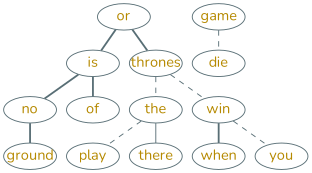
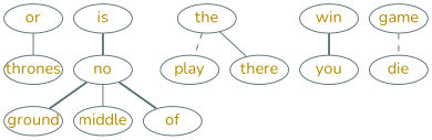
  digraph {
    fontname=Nunito
    nodesep=0.15
    rankdir=TB
    ranksep=0.3
    node [color="#586e75" fixedsize=true fontcolor="#b58900" fontname=Nunito fontsize=16 shape=ellipse]
    edge [arrowhead=none color="#586e75" fontcolor="#268bd2" fontname=Nunito fontsize=16 style=bold]
    or [height=0.4 width=0.8]
    is [height=0.4 width=0.8]
    thrones [height=0.4 width=0.8]
    no [height=0.4 width=0.8]
    the [height=0.4 width=0.8]
    win [height=0.4 width=0.8]
    game [height=0.4 width=0.8]
    die [height=0.4 width=0.8]
    ground [height=0.4 width=0.8]
+   middle [height=0.4 width=0.8]
    of [height=0.4 width=0.8]
    play [height=0.4 width=0.8]
    there [height=0.4 width=0.8]
-   when [height=0.4 width=0.8]
    you [height=0.4 width=0.8]
-   or -> is
-   or -> thrones
+   or -> thrones [style=solid]
    is -> no
-   thrones -> the [style=dashed]
-   thrones -> win [style=dashed]
    no -> ground
-   is -> of
+   no -> middle [style=solid]
+   no -> of
    the -> play [style=dashed]
    the -> there [style=solid]
-   win -> when
-   win -> you [style=dashed]
+   win -> you
    game -> die [style=dashed]
  }
